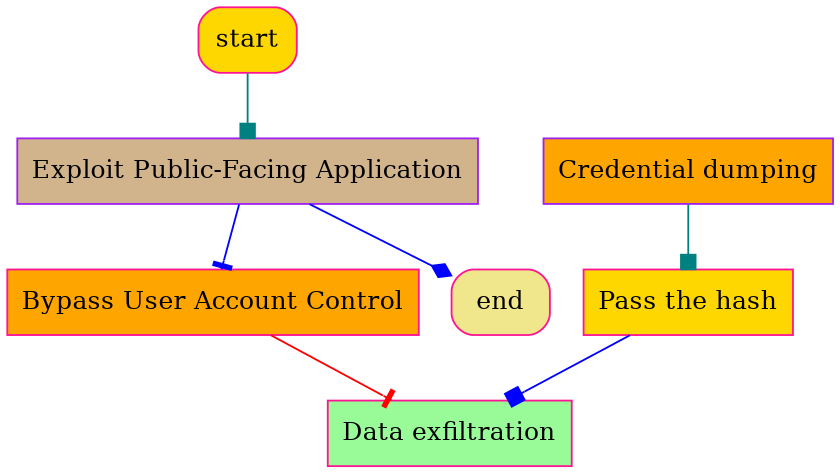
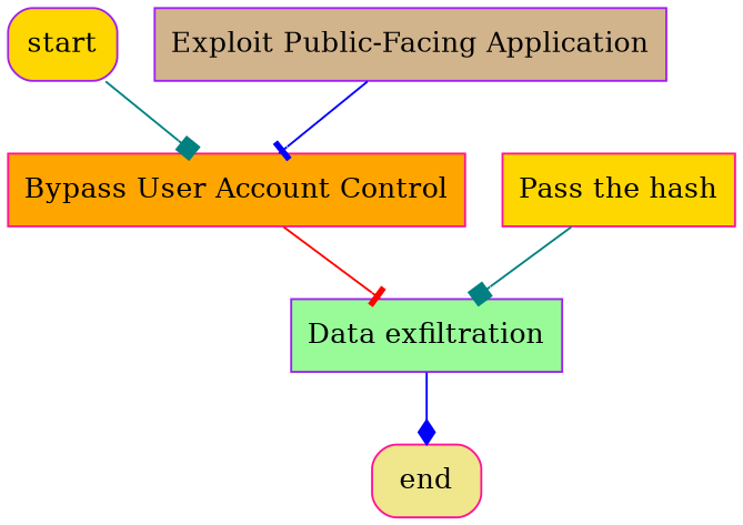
  digraph {
    node [color=purple fillcolor=gold shape=box style=filled]
    edge [arrowhead=box color=teal]
-   n1 [color=deeppink label=start style="rounded,filled"]
+   n1 [label=start style="rounded,filled"]
    n2 [fillcolor=tan label="Exploit Public-Facing Application"]
    n3 [color=deeppink fillcolor=orange label="Bypass User Account Control"]
-   n4 [color=deeppink fillcolor=palegreen label="Data exfiltration"]
-   n5 [fillcolor=orange label="Credential dumping"]
+   n4 [fillcolor=palegreen label="Data exfiltration"]
    n6 [color=deeppink label="Pass the hash"]
    n7 [color=deeppink fillcolor=khaki label=end style="rounded,filled"]
-   n1 -> n2
+   n1 -> n3
    n2 -> n3 [arrowhead=tee color=blue]
    n3 -> n4 [arrowhead=tee color=red]
-   n2 -> n7 [arrowhead=diamond color=blue]
-   n5 -> n6
-   n6 -> n4 [color=blue]
+   n4 -> n7 [arrowhead=diamond color=blue]
+   n6 -> n4
  }
